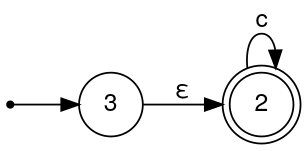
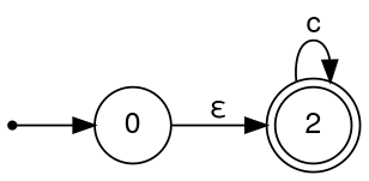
  digraph {
    fontname="Helvetica,Arial,sans-serif"
    rankdir=LR
    node [fontname="Helvetica,Arial,sans-serif"]
    edge [fontname="Helvetica,Arial,sans-serif"]
    2 [shape=doublecircle]
    ENTRY [shape=point]
-   0 [shape=circle label=3]
+   0 [shape=circle]
    2 -> 2 [label=c]
    ENTRY -> 0
    0 -> 2 [label="ε"]
  }
